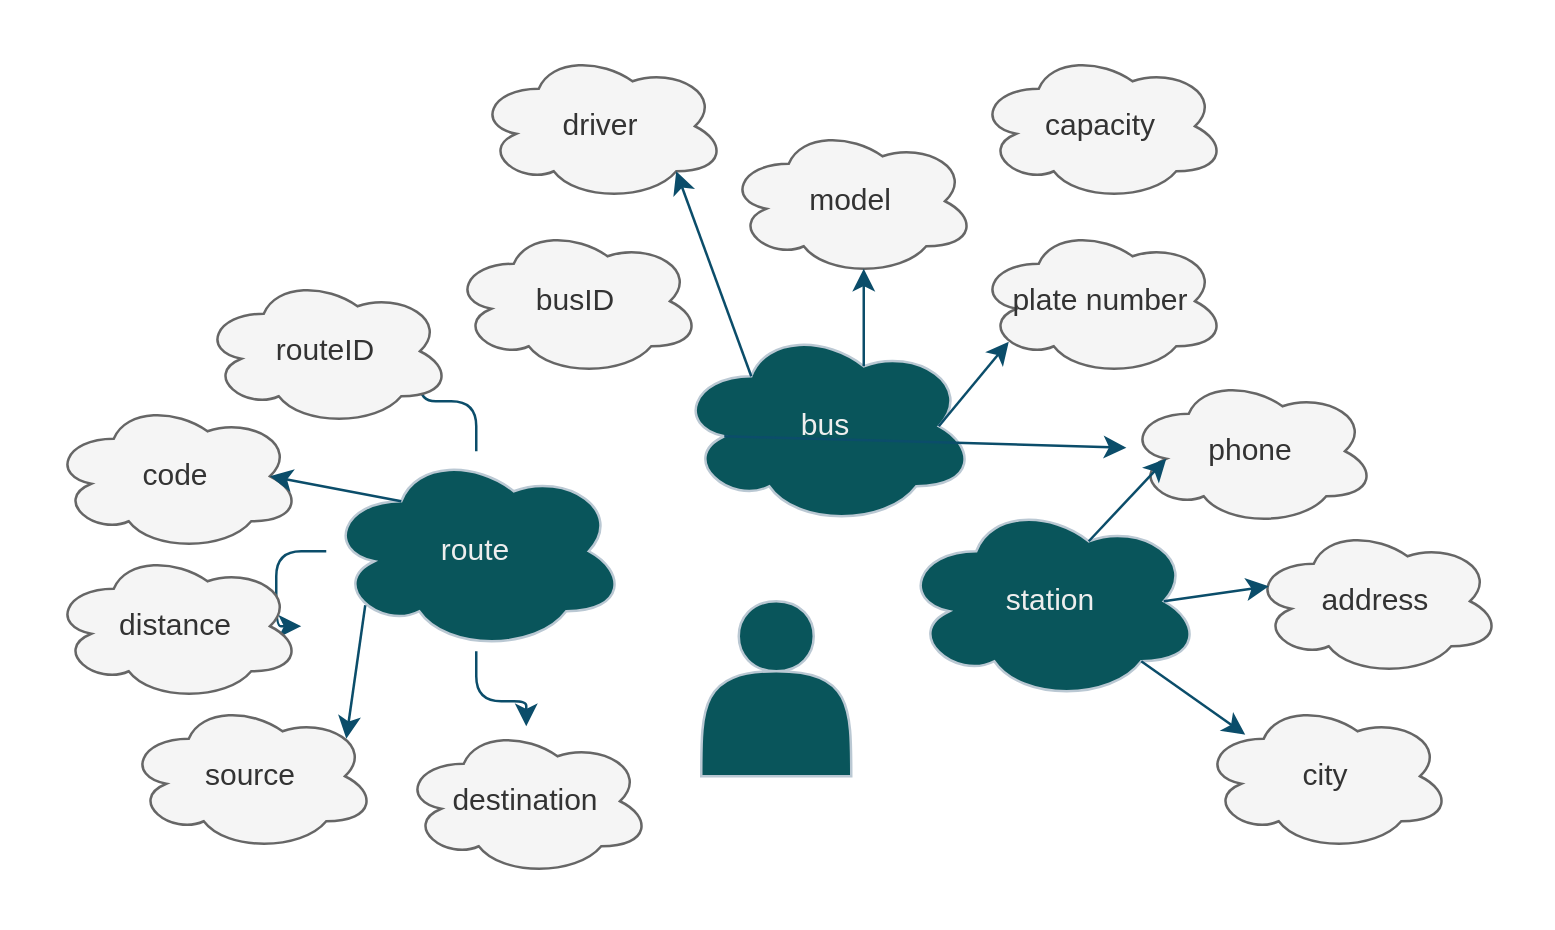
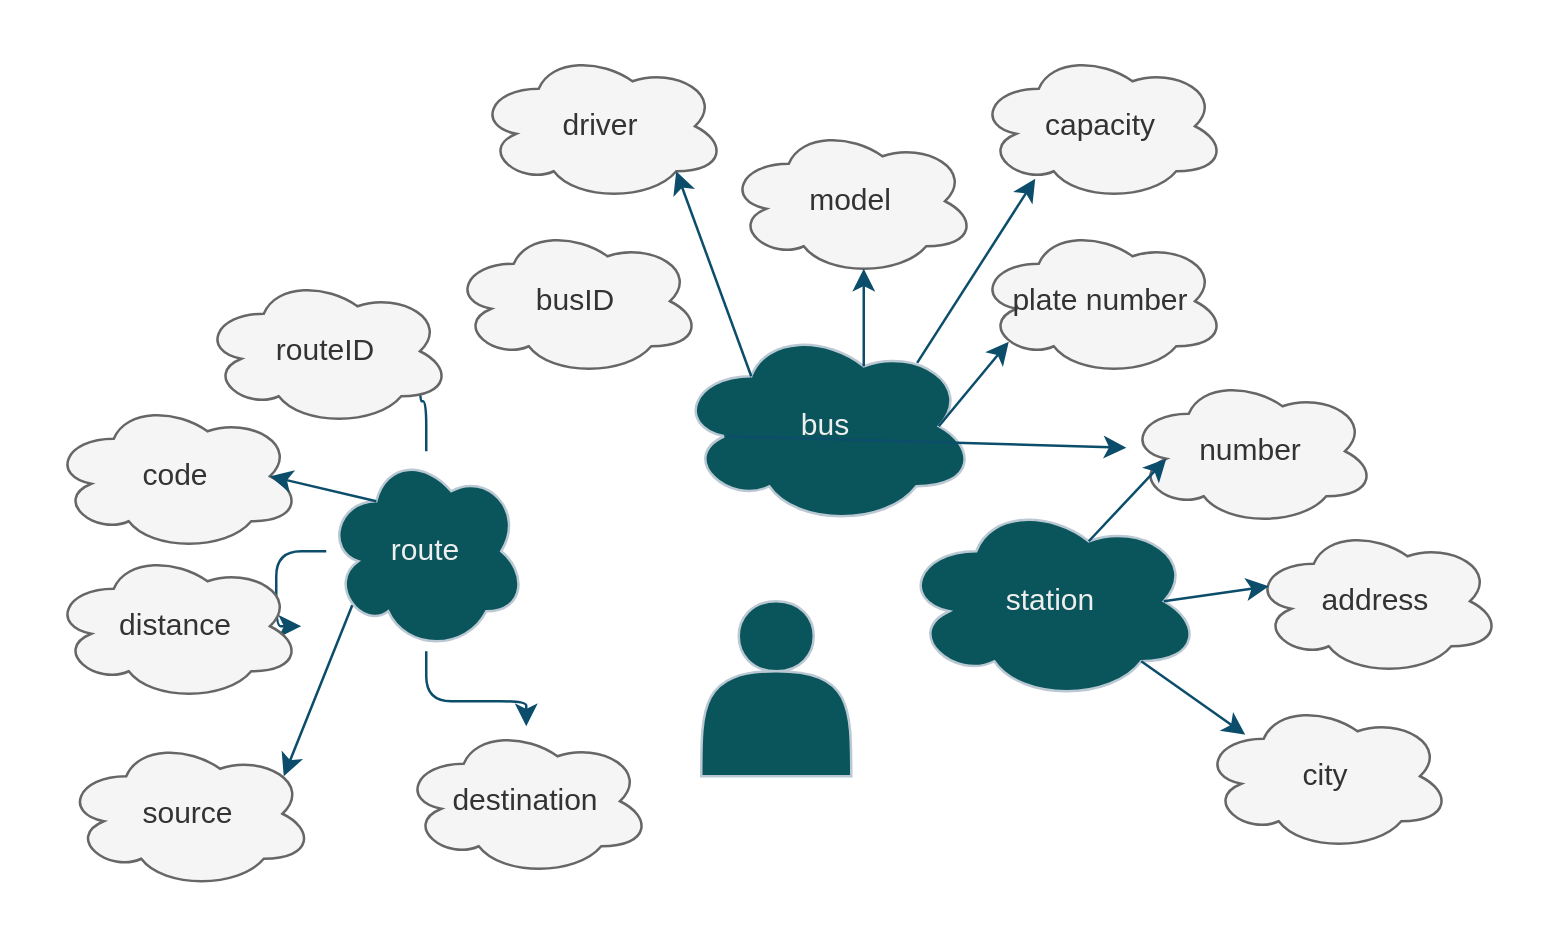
  <mxCell id="0" />
  <mxCell id="1" parent="0" />
  <mxCell id="2" value="" style="shape=actor;whiteSpace=wrap;html=1;fillColor=#09555B;strokeColor=#BAC8D3;fontColor=#EEEEEE;" vertex="1" parent="1"><mxGeometry x="280" y="240" width="60" height="70" as="geometry" /></mxCell>
  <mxCell id="3" value="" style="edgeStyle=orthogonalEdgeStyle;curved=0;rounded=1;sketch=0;orthogonalLoop=1;jettySize=auto;html=1;strokeColor=#0B4D6A;entryX=0.875;entryY=0.5;entryDx=0;entryDy=0;entryPerimeter=0;labelBackgroundColor=default;fontColor=default;" edge="1" parent="1" source="6" target="9"><mxGeometry relative="1" as="geometry" /></mxCell>
  <mxCell id="4" value="" style="edgeStyle=orthogonalEdgeStyle;curved=0;rounded=1;sketch=0;orthogonalLoop=1;jettySize=auto;html=1;labelBackgroundColor=default;fontColor=default;strokeColor=#0B4D6A;" edge="1" parent="1" source="6" target="10"><mxGeometry relative="1" as="geometry"><Array as="points" /></mxGeometry></mxCell>
  <mxCell id="5" value="" style="edgeStyle=orthogonalEdgeStyle;curved=0;rounded=1;sketch=0;orthogonalLoop=1;jettySize=auto;html=1;labelBackgroundColor=default;fontColor=default;strokeColor=#0B4D6A;" edge="1" parent="1" source="6" target="12"><mxGeometry relative="1" as="geometry" /></mxCell>
- <mxCell id="6" value="route" style="ellipse;shape=cloud;whiteSpace=wrap;html=1;fontColor=#EEEEEE;strokeColor=#BAC8D3;fillColor=#09555B;" vertex="1" parent="1"><mxGeometry x="130" y="180" width="120" height="80" as="geometry" /></mxCell>
+ <mxCell id="6" value="route" style="ellipse;shape=cloud;whiteSpace=wrap;html=1;fontColor=#EEEEEE;strokeColor=#BAC8D3;fillColor=#09555B;" vertex="1" parent="1"><mxGeometry x="130" y="180" width="80" height="80" as="geometry" /></mxCell>
  <mxCell id="7" value="bus" style="ellipse;shape=cloud;whiteSpace=wrap;html=1;fontColor=#EEEEEE;strokeColor=#BAC8D3;fillColor=#09555B;" vertex="1" parent="1"><mxGeometry x="270" y="130" width="120" height="80" as="geometry" /></mxCell>
  <mxCell id="8" value="station" style="ellipse;shape=cloud;whiteSpace=wrap;html=1;fontColor=#EEEEEE;strokeColor=#BAC8D3;fillColor=#09555B;" vertex="1" parent="1"><mxGeometry x="360" y="200" width="120" height="80" as="geometry" /></mxCell>
  <mxCell id="9" value="routeID" style="ellipse;shape=cloud;whiteSpace=wrap;html=1;rounded=0;sketch=0;fontColor=#333333;strokeColor=#666666;fillColor=#f5f5f5;" vertex="1" parent="1"><mxGeometry x="80" y="110" width="100" height="60" as="geometry" /></mxCell>
  <mxCell id="10" value="distance" style="ellipse;shape=cloud;whiteSpace=wrap;html=1;rounded=0;sketch=0;fontColor=#333333;strokeColor=#666666;fillColor=#f5f5f5;" vertex="1" parent="1"><mxGeometry x="20" y="220" width="100" height="60" as="geometry" /></mxCell>
- <mxCell id="11" value="source" style="ellipse;shape=cloud;whiteSpace=wrap;html=1;rounded=0;sketch=0;fontColor=#333333;strokeColor=#666666;fillColor=#f5f5f5;" vertex="1" parent="1"><mxGeometry x="50" y="280" width="100" height="60" as="geometry" /></mxCell>
+ <mxCell id="11" value="source" style="ellipse;shape=cloud;whiteSpace=wrap;html=1;rounded=0;sketch=0;fontColor=#333333;strokeColor=#666666;fillColor=#f5f5f5;" vertex="1" parent="1"><mxGeometry x="25" y="295" width="100" height="60" as="geometry" /></mxCell>
  <mxCell id="12" value="destination" style="ellipse;shape=cloud;whiteSpace=wrap;html=1;rounded=0;sketch=0;fontColor=#333333;strokeColor=#666666;fillColor=#f5f5f5;" vertex="1" parent="1"><mxGeometry x="160" y="290" width="100" height="60" as="geometry" /></mxCell>
  <mxCell id="13" value="driver" style="ellipse;shape=cloud;whiteSpace=wrap;html=1;rounded=0;sketch=0;fontColor=#333333;strokeColor=#666666;fillColor=#f5f5f5;" vertex="1" parent="1"><mxGeometry x="190" y="20" width="100" height="60" as="geometry" /></mxCell>
  <mxCell id="14" value="" style="endArrow=classic;html=1;rounded=1;labelBackgroundColor=default;sketch=0;fontColor=default;strokeColor=#0B4D6A;curved=0;exitX=0.13;exitY=0.77;exitDx=0;exitDy=0;exitPerimeter=0;entryX=0.88;entryY=0.25;entryDx=0;entryDy=0;entryPerimeter=0;" edge="1" parent="1" source="6" target="11"><mxGeometry width="50" height="50" relative="1" as="geometry"><mxPoint x="270" y="200" as="sourcePoint" /><mxPoint x="320" y="150" as="targetPoint" /></mxGeometry></mxCell>
  <mxCell id="15" value="busID" style="ellipse;shape=cloud;whiteSpace=wrap;html=1;rounded=0;sketch=0;fontColor=#333333;strokeColor=#666666;fillColor=#f5f5f5;" vertex="1" parent="1"><mxGeometry x="180" y="90" width="100" height="60" as="geometry" /></mxCell>
  <mxCell id="16" value="capacity" style="ellipse;shape=cloud;whiteSpace=wrap;html=1;rounded=0;sketch=0;fontColor=#333333;strokeColor=#666666;fillColor=#f5f5f5;" vertex="1" parent="1"><mxGeometry x="390" y="20" width="100" height="60" as="geometry" /></mxCell>
  <mxCell id="17" value="plate number" style="ellipse;shape=cloud;whiteSpace=wrap;html=1;rounded=0;sketch=0;fontColor=#333333;strokeColor=#666666;fillColor=#f5f5f5;" vertex="1" parent="1"><mxGeometry x="390" y="90" width="100" height="60" as="geometry" /></mxCell>
  <mxCell id="18" value="code" style="ellipse;shape=cloud;whiteSpace=wrap;html=1;rounded=0;sketch=0;fontColor=#333333;strokeColor=#666666;fillColor=#f5f5f5;" vertex="1" parent="1"><mxGeometry x="20" y="160" width="100" height="60" as="geometry" /></mxCell>
  <mxCell id="19" value="" style="endArrow=classic;html=1;rounded=1;labelBackgroundColor=default;sketch=0;fontColor=default;strokeColor=#0B4D6A;curved=0;exitX=0.25;exitY=0.25;exitDx=0;exitDy=0;exitPerimeter=0;entryX=0.875;entryY=0.5;entryDx=0;entryDy=0;entryPerimeter=0;" edge="1" parent="1" source="6" target="18"><mxGeometry width="50" height="50" relative="1" as="geometry"><mxPoint x="270" y="360" as="sourcePoint" /><mxPoint x="320" y="310" as="targetPoint" /></mxGeometry></mxCell>
  <mxCell id="20" value="model" style="ellipse;shape=cloud;whiteSpace=wrap;html=1;rounded=0;sketch=0;fontColor=#333333;strokeColor=#666666;fillColor=#f5f5f5;" vertex="1" parent="1"><mxGeometry x="290" y="50" width="100" height="60" as="geometry" /></mxCell>
  <mxCell id="21" value="" style="endArrow=classic;html=1;rounded=1;labelBackgroundColor=default;sketch=0;fontColor=default;strokeColor=#0B4D6A;curved=0;exitX=0.16;exitY=0.55;exitDx=0;exitDy=0;exitPerimeter=0;" edge="1" parent="1" source="7" target="26"><mxGeometry width="50" height="50" relative="1" as="geometry"><mxPoint x="270" y="200" as="sourcePoint" /><mxPoint x="320" y="150" as="targetPoint" /></mxGeometry></mxCell>
  <mxCell id="22" value="" style="endArrow=classic;html=1;rounded=1;labelBackgroundColor=default;sketch=0;fontColor=default;strokeColor=#0B4D6A;curved=0;exitX=0.25;exitY=0.25;exitDx=0;exitDy=0;exitPerimeter=0;entryX=0.8;entryY=0.8;entryDx=0;entryDy=0;entryPerimeter=0;" edge="1" parent="1" source="7" target="13"><mxGeometry width="50" height="50" relative="1" as="geometry"><mxPoint x="270" y="200" as="sourcePoint" /><mxPoint x="320" y="150" as="targetPoint" /></mxGeometry></mxCell>
  <mxCell id="23" value="" style="endArrow=classic;html=1;rounded=1;labelBackgroundColor=default;sketch=0;fontColor=default;strokeColor=#0B4D6A;curved=0;exitX=0.625;exitY=0.2;exitDx=0;exitDy=0;exitPerimeter=0;entryX=0.55;entryY=0.95;entryDx=0;entryDy=0;entryPerimeter=0;" edge="1" parent="1" source="7" target="20"><mxGeometry width="50" height="50" relative="1" as="geometry"><mxPoint x="270" y="200" as="sourcePoint" /><mxPoint x="320" y="150" as="targetPoint" /></mxGeometry></mxCell>
+ <mxCell id="24" value="" style="endArrow=classic;html=1;rounded=1;labelBackgroundColor=default;sketch=0;fontColor=default;strokeColor=#0B4D6A;curved=0;exitX=0.803;exitY=0.183;exitDx=0;exitDy=0;exitPerimeter=0;entryX=0.236;entryY=0.85;entryDx=0;entryDy=0;entryPerimeter=0;" edge="1" parent="1" source="7" target="16"><mxGeometry width="50" height="50" relative="1" as="geometry"><mxPoint x="270" y="200" as="sourcePoint" /><mxPoint x="320" y="150" as="targetPoint" /></mxGeometry></mxCell>
  <mxCell id="25" value="" style="endArrow=classic;html=1;rounded=1;labelBackgroundColor=default;sketch=0;fontColor=default;strokeColor=#0B4D6A;curved=0;exitX=0.875;exitY=0.5;exitDx=0;exitDy=0;exitPerimeter=0;entryX=0.13;entryY=0.77;entryDx=0;entryDy=0;entryPerimeter=0;" edge="1" parent="1" source="7" target="17"><mxGeometry width="50" height="50" relative="1" as="geometry"><mxPoint x="270" y="200" as="sourcePoint" /><mxPoint x="320" y="150" as="targetPoint" /></mxGeometry></mxCell>
- <mxCell id="26" value="phone" style="ellipse;shape=cloud;whiteSpace=wrap;html=1;rounded=0;sketch=0;fontColor=#333333;strokeColor=#666666;fillColor=#f5f5f5;" vertex="1" parent="1"><mxGeometry x="450" y="150" width="100" height="60" as="geometry" /></mxCell>
+ <mxCell id="26" value="number" style="ellipse;shape=cloud;whiteSpace=wrap;html=1;rounded=0;sketch=0;fontColor=#333333;strokeColor=#666666;fillColor=#f5f5f5;" vertex="1" parent="1"><mxGeometry x="450" y="150" width="100" height="60" as="geometry" /></mxCell>
  <mxCell id="27" value="address" style="ellipse;shape=cloud;whiteSpace=wrap;html=1;rounded=0;sketch=0;fontColor=#333333;strokeColor=#666666;fillColor=#f5f5f5;" vertex="1" parent="1"><mxGeometry x="500" y="210" width="100" height="60" as="geometry" /></mxCell>
  <mxCell id="28" value="city" style="ellipse;shape=cloud;whiteSpace=wrap;html=1;rounded=0;sketch=0;fontColor=#333333;strokeColor=#666666;fillColor=#f5f5f5;" vertex="1" parent="1"><mxGeometry x="480" y="280" width="100" height="60" as="geometry" /></mxCell>
  <mxCell id="29" value="" style="endArrow=classic;html=1;rounded=1;labelBackgroundColor=default;sketch=0;fontColor=default;strokeColor=#0B4D6A;curved=0;exitX=0.625;exitY=0.2;exitDx=0;exitDy=0;exitPerimeter=0;entryX=0.16;entryY=0.55;entryDx=0;entryDy=0;entryPerimeter=0;" edge="1" parent="1" source="8" target="26"><mxGeometry width="50" height="50" relative="1" as="geometry"><mxPoint x="300" y="200" as="sourcePoint" /><mxPoint x="350" y="150" as="targetPoint" /></mxGeometry></mxCell>
  <mxCell id="30" value="" style="endArrow=classic;html=1;rounded=1;labelBackgroundColor=default;sketch=0;fontColor=default;strokeColor=#0B4D6A;curved=0;exitX=0.875;exitY=0.5;exitDx=0;exitDy=0;exitPerimeter=0;entryX=0.07;entryY=0.4;entryDx=0;entryDy=0;entryPerimeter=0;" edge="1" parent="1" source="8" target="27"><mxGeometry width="50" height="50" relative="1" as="geometry"><mxPoint x="300" y="200" as="sourcePoint" /><mxPoint x="350" y="150" as="targetPoint" /></mxGeometry></mxCell>
  <mxCell id="31" value="" style="endArrow=classic;html=1;rounded=1;labelBackgroundColor=default;sketch=0;fontColor=default;strokeColor=#0B4D6A;curved=0;exitX=0.8;exitY=0.8;exitDx=0;exitDy=0;exitPerimeter=0;entryX=0.176;entryY=0.223;entryDx=0;entryDy=0;entryPerimeter=0;" edge="1" parent="1" source="8" target="28"><mxGeometry width="50" height="50" relative="1" as="geometry"><mxPoint x="300" y="200" as="sourcePoint" /><mxPoint x="350" y="150" as="targetPoint" /></mxGeometry></mxCell>
